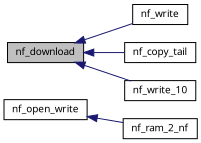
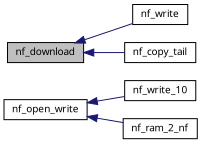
  digraph {
    rankdir=LR
    node [color=black fillcolor=white fontname="FreeSans.ttf" fontsize=10 shape=record style=filled]
    edge [color=midnightblue dir=back fontname="FreeSans.ttf" fontsize=10 labelfontname="FreeSans.ttf" labelfontsize=10 style=solid]
    n1 [fillcolor=grey75 fontcolor=black height=0.2 label=nf_download width=0.4]
    n2 [height=0.2 label=nf_write width=0.4]
    n3 [height=0.2 label=nf_copy_tail width=0.4]
    n4 [height=0.2 label=nf_open_write width=0.4]
    n5 [height=0.2 label=nf_ram_2_nf width=0.4]
    n6 [height=0.2 label=nf_write_10 width=0.4]
    n1 -> n2
    n1 -> n3
    n4 -> n5
-   n1 -> n6
+   n4 -> n6
  }
